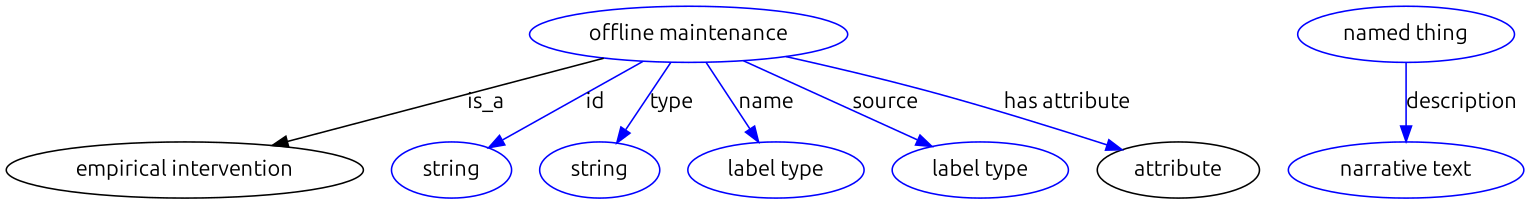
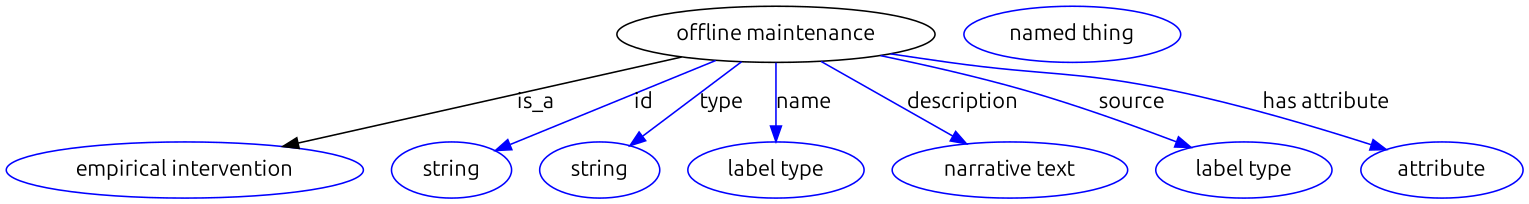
  digraph {
    fontname=Ubuntu
    node [fontname=Ubuntu color=blue]
    edge [fontname=Ubuntu color=blue style=solid]
-   n1 [height=0.5 label="offline maintenance" width=2.8345]
-   "empirical intervention" [height=0.5 width=3.1775 color=""]
+   n1 [height=0.5 label="offline maintenance" width=2.8345 color=""]
+   "empirical intervention" [height=0.5 width=3.1775]
    n3 [height=0.5 label=string width=1.0652]
    n4 [height=0.5 label=string width=1.0652]
    n5 [height=0.5 label="label type" width=1.5707]
    n6 [height=0.5 label="narrative text" width=2.0943]
    n7 [height=0.5 label="label type" width=1.5707]
-   n8 [color=black height=0.5 label=attribute width=1.4443]
+   n8 [height=0.5 label=attribute width=1.4443]
    n9 [height=0.5 label="named thing" width=1.9318]
    n1 -> "empirical intervention" [label=is_a color="" style=""]
    n1 -> n3 [label=id]
    n1 -> n4 [label=type]
    n1 -> n5 [label=name]
-   n9 -> n6 [label=description]
+   n1 -> n6 [label=description]
    n1 -> n7 [label=source]
    n1 -> n8 [label="has attribute"]
  }
